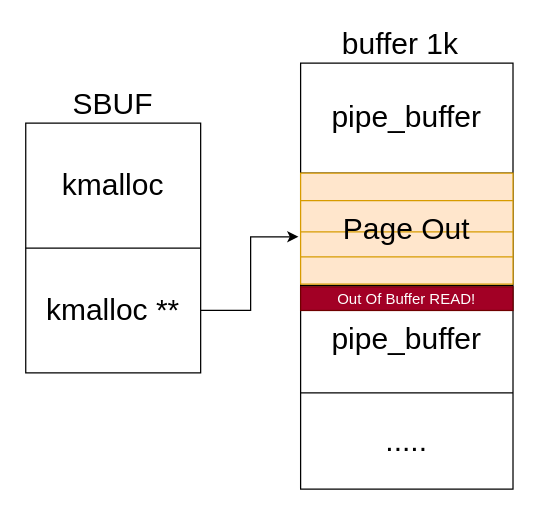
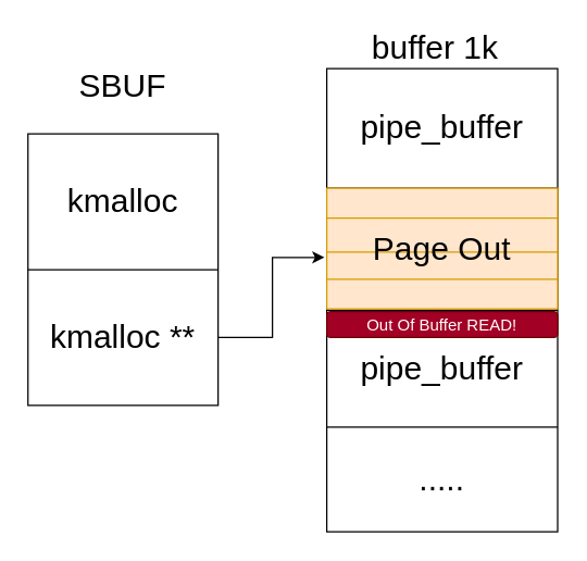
  <mxCell id="0" />
  <mxCell id="1" parent="0" />
  <mxCell id="2" value="" style="shape=table;startSize=0;container=1;collapsible=0;childLayout=tableLayout;" vertex="1" parent="1"><mxGeometry x="240" y="50" width="170" height="341" as="geometry" /></mxCell>
  <mxCell id="3" value="" style="shape=tableRow;horizontal=0;startSize=0;swimlaneHead=0;swimlaneBody=0;strokeColor=inherit;top=0;left=0;bottom=0;right=0;collapsible=0;dropTarget=0;fillColor=none;points=[[0,0.5],[1,0.5]];portConstraint=eastwest;" vertex="1" parent="2"><mxGeometry width="170" height="88" as="geometry" /></mxCell>
  <mxCell id="4" value="&lt;font style=&quot;font-size: 24px;&quot;&gt;pipe_buffer&lt;/font&gt;" style="shape=partialRectangle;html=1;whiteSpace=wrap;connectable=0;strokeColor=inherit;overflow=hidden;fillColor=none;top=0;left=0;bottom=0;right=0;pointerEvents=1;" vertex="1" parent="3"><mxGeometry width="170" height="88" as="geometry"><mxRectangle width="170" height="88" as="alternateBounds" /></mxGeometry></mxCell>
  <mxCell id="5" value="" style="shape=tableRow;horizontal=0;startSize=0;swimlaneHead=0;swimlaneBody=0;strokeColor=inherit;top=0;left=0;bottom=0;right=0;collapsible=0;dropTarget=0;fillColor=none;points=[[0,0.5],[1,0.5]];portConstraint=eastwest;" vertex="1" parent="2"><mxGeometry y="88" width="170" height="90" as="geometry" /></mxCell>
  <mxCell id="6" value="&lt;table&gt;&lt;tbody&gt;&lt;tr&gt;&lt;td&gt;&lt;br&gt;&lt;/td&gt;&lt;/tr&gt;&lt;tr&gt;&lt;td&gt;&lt;br&gt;&lt;/td&gt;&lt;/tr&gt;&lt;tr&gt;&lt;td&gt;&lt;br&gt;&lt;/td&gt;&lt;/tr&gt;&lt;tr&gt;&lt;td&gt;&lt;br&gt;&lt;/td&gt;&lt;/tr&gt;&lt;tr&gt;&lt;td&gt;&lt;br&gt;&lt;/td&gt;&lt;/tr&gt;&lt;/tbody&gt;&lt;/table&gt;" style="shape=partialRectangle;html=1;whiteSpace=wrap;connectable=0;strokeColor=inherit;overflow=hidden;fillColor=none;top=0;left=0;bottom=0;right=0;pointerEvents=1;container=1;" vertex="1" parent="5"><mxGeometry width="170" height="90" as="geometry"><mxRectangle width="170" height="90" as="alternateBounds" /></mxGeometry></mxCell>
  <mxCell id="7" value="" style="shape=table;startSize=0;container=1;collapsible=0;childLayout=tableLayout;fillColor=#ffe6cc;strokeColor=#d79b00;" vertex="1" parent="6"><mxGeometry width="170" height="89" as="geometry" /></mxCell>
  <mxCell id="8" value="" style="shape=tableRow;horizontal=0;startSize=0;swimlaneHead=0;swimlaneBody=0;strokeColor=inherit;top=0;left=0;bottom=0;right=0;collapsible=0;dropTarget=0;fillColor=none;points=[[0,0.5],[1,0.5]];portConstraint=eastwest;" vertex="1" parent="7"><mxGeometry width="170" height="22" as="geometry" /></mxCell>
  <mxCell id="9" value="" style="shape=partialRectangle;html=1;whiteSpace=wrap;connectable=0;strokeColor=inherit;overflow=hidden;fillColor=none;top=0;left=0;bottom=0;right=0;pointerEvents=1;" vertex="1" parent="8"><mxGeometry width="170" height="22" as="geometry"><mxRectangle width="170" height="22" as="alternateBounds" /></mxGeometry></mxCell>
  <mxCell id="10" value="" style="shape=tableRow;horizontal=0;startSize=0;swimlaneHead=0;swimlaneBody=0;strokeColor=inherit;top=0;left=0;bottom=0;right=0;collapsible=0;dropTarget=0;fillColor=none;points=[[0,0.5],[1,0.5]];portConstraint=eastwest;" vertex="1" parent="7"><mxGeometry y="22" width="170" height="25" as="geometry" /></mxCell>
  <mxCell id="11" value="" style="shape=partialRectangle;html=1;whiteSpace=wrap;connectable=0;strokeColor=inherit;overflow=hidden;fillColor=none;top=0;left=0;bottom=0;right=0;pointerEvents=1;" vertex="1" parent="10"><mxGeometry width="170" height="25" as="geometry"><mxRectangle width="170" height="25" as="alternateBounds" /></mxGeometry></mxCell>
  <mxCell id="12" value="" style="shape=tableRow;horizontal=0;startSize=0;swimlaneHead=0;swimlaneBody=0;strokeColor=inherit;top=0;left=0;bottom=0;right=0;collapsible=0;dropTarget=0;fillColor=none;points=[[0,0.5],[1,0.5]];portConstraint=eastwest;" vertex="1" parent="7"><mxGeometry y="47" width="170" height="20" as="geometry" /></mxCell>
  <mxCell id="13" value="" style="shape=partialRectangle;html=1;whiteSpace=wrap;connectable=0;strokeColor=inherit;overflow=hidden;fillColor=none;top=0;left=0;bottom=0;right=0;pointerEvents=1;" vertex="1" parent="12"><mxGeometry width="170" height="20" as="geometry"><mxRectangle width="170" height="20" as="alternateBounds" /></mxGeometry></mxCell>
  <mxCell id="14" value="" style="shape=tableRow;horizontal=0;startSize=0;swimlaneHead=0;swimlaneBody=0;strokeColor=inherit;top=0;left=0;bottom=0;right=0;collapsible=0;dropTarget=0;fillColor=none;points=[[0,0.5],[1,0.5]];portConstraint=eastwest;" vertex="1" parent="7"><mxGeometry y="67" width="170" height="22" as="geometry" /></mxCell>
  <mxCell id="15" value="" style="shape=partialRectangle;html=1;whiteSpace=wrap;connectable=0;strokeColor=inherit;overflow=hidden;fillColor=none;top=0;left=0;bottom=0;right=0;pointerEvents=1;" vertex="1" parent="14"><mxGeometry width="170" height="22" as="geometry"><mxRectangle width="170" height="22" as="alternateBounds" /></mxGeometry></mxCell>
  <mxCell id="16" value="&lt;font color=&quot;#000000&quot;&gt;Page Out&lt;/font&gt;" style="text;strokeColor=none;align=center;fillColor=none;html=1;verticalAlign=middle;whiteSpace=wrap;rounded=0;fontSize=24;" vertex="1" parent="6"><mxGeometry y="30" width="170" height="30" as="geometry" /></mxCell>
  <mxCell id="17" value="" style="shape=tableRow;horizontal=0;startSize=0;swimlaneHead=0;swimlaneBody=0;strokeColor=inherit;top=0;left=0;bottom=0;right=0;collapsible=0;dropTarget=0;fillColor=none;points=[[0,0.5],[1,0.5]];portConstraint=eastwest;" vertex="1" parent="2"><mxGeometry y="178" width="170" height="86" as="geometry" /></mxCell>
  <mxCell id="18" value="&lt;span style=&quot;font-size: 24px;&quot;&gt;pipe_buffer&lt;/span&gt;" style="shape=partialRectangle;html=1;whiteSpace=wrap;connectable=0;strokeColor=inherit;overflow=hidden;fillColor=none;top=0;left=0;bottom=0;right=0;pointerEvents=1;" vertex="1" parent="17"><mxGeometry width="170" height="86" as="geometry"><mxRectangle width="170" height="86" as="alternateBounds" /></mxGeometry></mxCell>
  <mxCell id="19" value="" style="shape=tableRow;horizontal=0;startSize=0;swimlaneHead=0;swimlaneBody=0;strokeColor=inherit;top=0;left=0;bottom=0;right=0;collapsible=0;dropTarget=0;fillColor=none;points=[[0,0.5],[1,0.5]];portConstraint=eastwest;" vertex="1" parent="2"><mxGeometry y="264" width="170" height="77" as="geometry" /></mxCell>
  <mxCell id="20" value="&lt;font style=&quot;font-size: 24px;&quot;&gt;.....&lt;/font&gt;" style="shape=partialRectangle;html=1;whiteSpace=wrap;connectable=0;strokeColor=inherit;overflow=hidden;fillColor=none;top=0;left=0;bottom=0;right=0;pointerEvents=1;container=1;" vertex="1" parent="19"><mxGeometry width="170" height="77" as="geometry"><mxRectangle width="170" height="77" as="alternateBounds" /></mxGeometry></mxCell>
  <mxCell id="21" value="&lt;font style=&quot;font-size: 24px;&quot;&gt;buffer 1k&lt;/font&gt;" style="text;strokeColor=none;align=center;fillColor=none;html=1;verticalAlign=middle;whiteSpace=wrap;rounded=0;" vertex="1" parent="1"><mxGeometry x="240" y="20" width="160" height="30" as="geometry" /></mxCell>
  <mxCell id="22" value="" style="shape=table;startSize=0;container=1;collapsible=0;childLayout=tableLayout;" vertex="1" parent="1"><mxGeometry x="20" y="98" width="140" height="200" as="geometry" /></mxCell>
  <mxCell id="23" value="" style="shape=tableRow;horizontal=0;startSize=0;swimlaneHead=0;swimlaneBody=0;strokeColor=inherit;top=0;left=0;bottom=0;right=0;collapsible=0;dropTarget=0;fillColor=none;points=[[0,0.5],[1,0.5]];portConstraint=eastwest;" vertex="1" parent="22"><mxGeometry width="140" height="100" as="geometry" /></mxCell>
  <mxCell id="24" value="&lt;font style=&quot;font-size: 24px;&quot;&gt;kmalloc&lt;/font&gt;" style="shape=partialRectangle;html=1;whiteSpace=wrap;connectable=0;strokeColor=inherit;overflow=hidden;fillColor=none;top=0;left=0;bottom=0;right=0;pointerEvents=1;" vertex="1" parent="23"><mxGeometry width="140" height="100" as="geometry"><mxRectangle width="140" height="100" as="alternateBounds" /></mxGeometry></mxCell>
  <mxCell id="25" value="" style="shape=tableRow;horizontal=0;startSize=0;swimlaneHead=0;swimlaneBody=0;strokeColor=inherit;top=0;left=0;bottom=0;right=0;collapsible=0;dropTarget=0;fillColor=none;points=[[0,0.5],[1,0.5]];portConstraint=eastwest;" vertex="1" parent="22"><mxGeometry y="100" width="140" height="100" as="geometry" /></mxCell>
  <mxCell id="26" value="&lt;font style=&quot;font-size: 24px;&quot;&gt;kmalloc **&lt;/font&gt;" style="shape=partialRectangle;html=1;whiteSpace=wrap;connectable=0;strokeColor=inherit;overflow=hidden;fillColor=none;top=0;left=0;bottom=0;right=0;pointerEvents=1;" vertex="1" parent="25"><mxGeometry width="140" height="100" as="geometry"><mxRectangle width="140" height="100" as="alternateBounds" /></mxGeometry></mxCell>
- <mxCell id="27" value="&lt;font style=&quot;font-size: 24px;&quot;&gt;SBUF&lt;/font&gt;" style="text;strokeColor=none;align=center;fillColor=none;html=1;verticalAlign=middle;whiteSpace=wrap;rounded=0;" vertex="1" parent="1"><mxGeometry x="60" y="68" width="60" height="30" as="geometry" /></mxCell>
+ <mxCell id="27" value="&lt;font style=&quot;font-size: 24px;&quot;&gt;SBUF&lt;/font&gt;" style="text;strokeColor=none;align=center;fillColor=none;html=1;verticalAlign=middle;whiteSpace=wrap;rounded=0;" vertex="1" parent="1"><mxGeometry x="60" y="48" width="60" height="30" as="geometry" /></mxCell>
  <mxCell id="28" style="edgeStyle=orthogonalEdgeStyle;rounded=0;orthogonalLoop=1;jettySize=auto;html=1;entryX=-0.01;entryY=0.567;entryDx=0;entryDy=0;entryPerimeter=0;" edge="1" parent="1" source="25" target="5"><mxGeometry relative="1" as="geometry" /></mxCell>
- <mxCell id="29" value="Out Of Buffer READ!" style="whiteSpace=wrap;html=1;fillColor=#a20025;strokeColor=#6F0000;fontColor=#ffffff;" vertex="1" parent="1"><mxGeometry x="240" y="229" width="170" height="19" as="geometry" /></mxCell>
+ <mxCell id="29" value="Out Of Buffer READ!" style="whiteSpace=wrap;html=1;fillColor=#a20025;strokeColor=#6F0000;fontColor=#ffffff;rounded=1;" vertex="1" parent="1"><mxGeometry x="240" y="229" width="170" height="19" as="geometry" /></mxCell>
